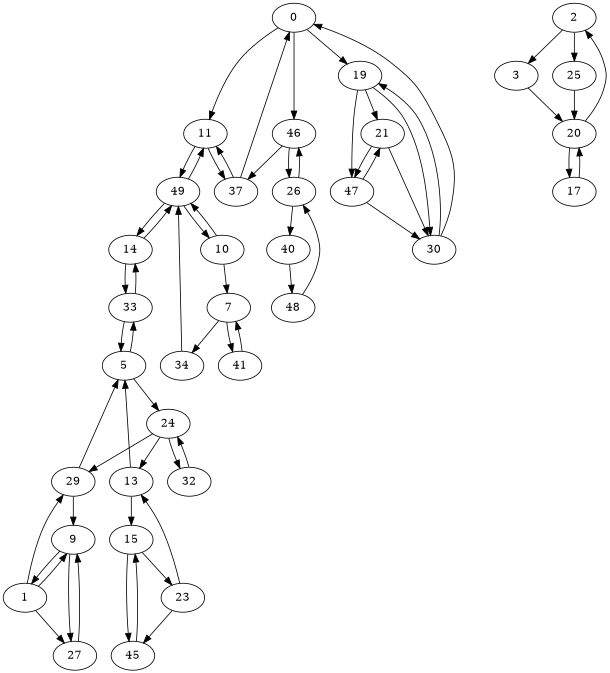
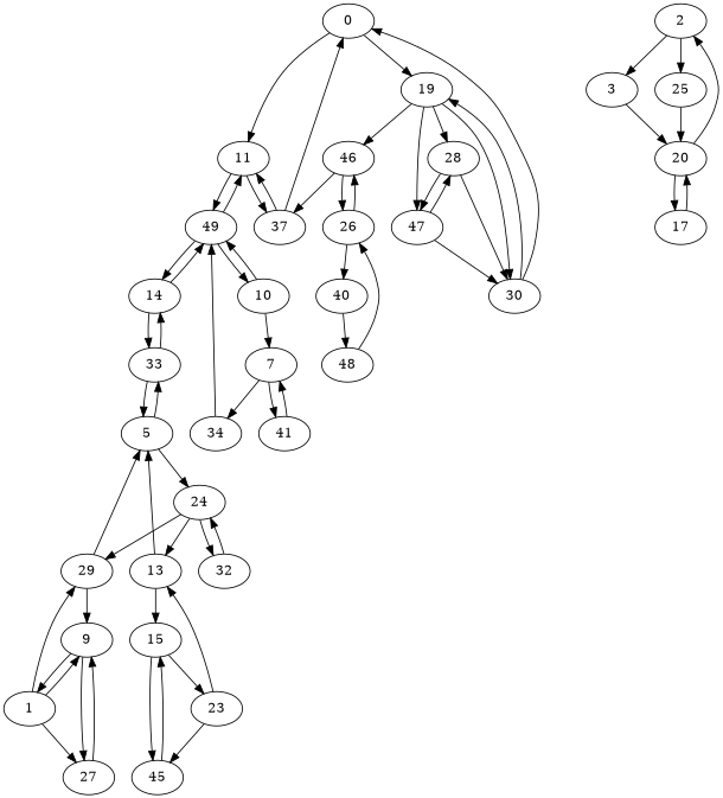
  digraph {
    0
    11
    19
    46
    49
    37
-   21
+   21 [label=28]
    30
    47
    26
    14
    10
    40
    1
    9
    27
    29
    5
    24
    n20 [label=33]
    2
    3
    25
    20
    17
    13
    32
    15
    7
    34
    41
    23
    45
    48
    0 -> 11
    0 -> 19
-   0 -> 46
+   19 -> 46
    11 -> 49
    11 -> 37
    19 -> 21
    19 -> 30
    19 -> 47
    46 -> 37
    46 -> 26
    49 -> 11
    49 -> 14
    49 -> 10
    37 -> 0
    37 -> 11
    21 -> 30
    21 -> 47
    30 -> 0
    30 -> 19
    47 -> 21
    47 -> 30
    26 -> 46
    26 -> 40
    14 -> 49
    14 -> n20
    10 -> 49
    10 -> 7
    40 -> 48
    1 -> 9
    1 -> 27
    1 -> 29
    9 -> 1
    9 -> 27
    27 -> 9
    29 -> 9
    29 -> 5
    5 -> 24
    5 -> n20
    24 -> 29
    24 -> 13
    24 -> 32
    n20 -> 14
    n20 -> 5
    2 -> 3
    2 -> 25
    3 -> 20
    25 -> 20
    20 -> 2
    20 -> 17
    17 -> 20
    13 -> 5
    13 -> 15
    32 -> 24
    15 -> 23
    15 -> 45
    7 -> 34
    7 -> 41
    34 -> 49
    41 -> 7
    23 -> 13
    23 -> 45
    45 -> 15
    48 -> 26
  }
